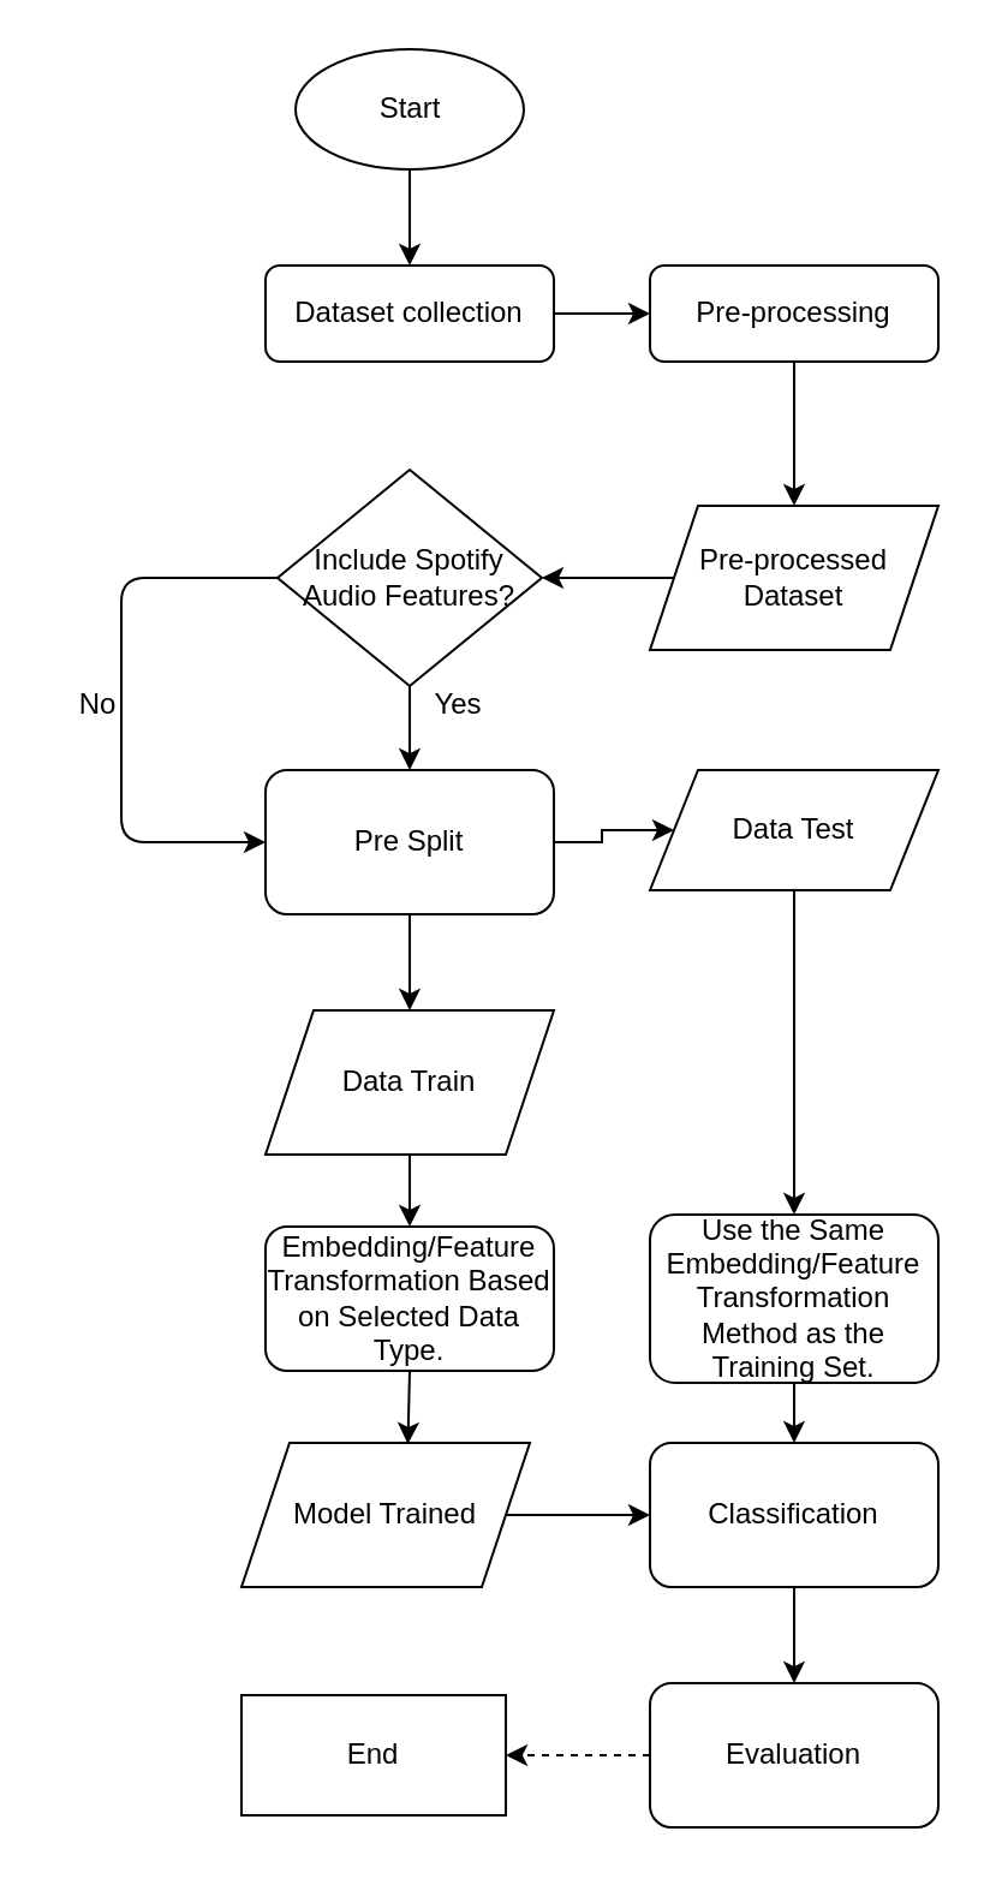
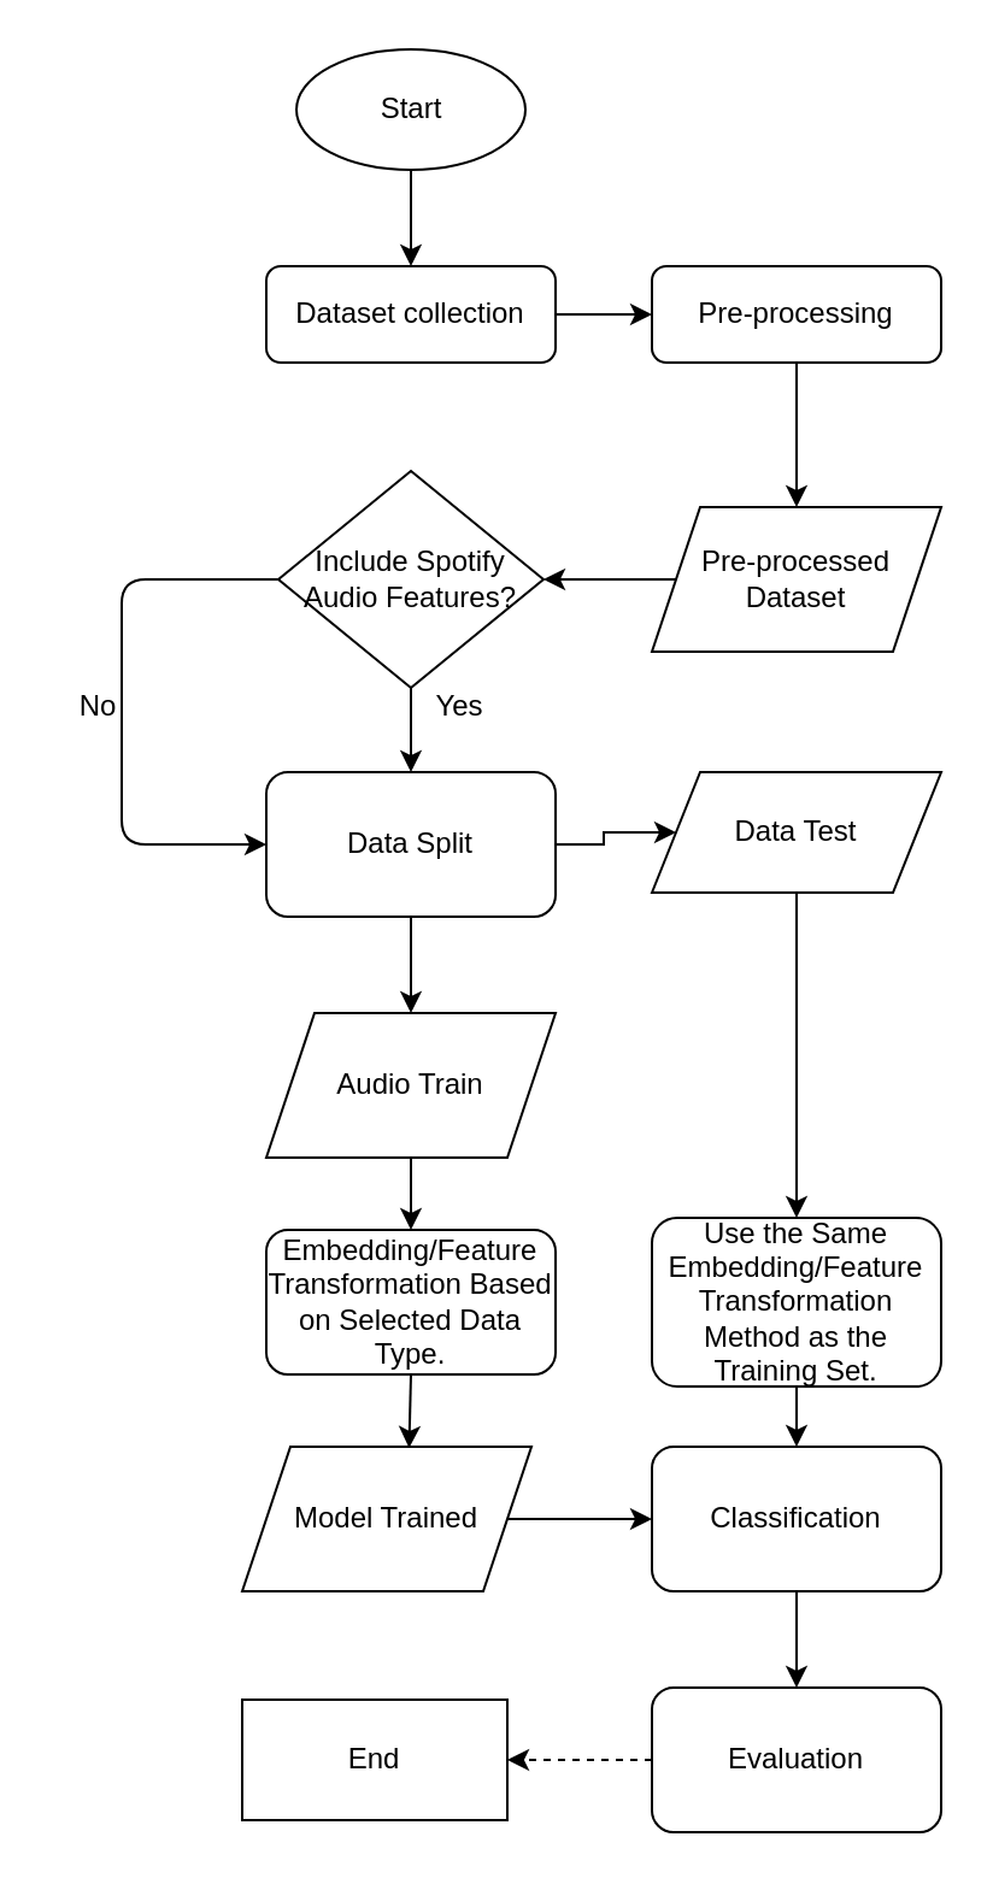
  <mxCell id="0" />
  <mxCell id="1" parent="0" />
  <mxCell id="2" style="edgeStyle=orthogonalEdgeStyle;rounded=0;orthogonalLoop=1;jettySize=auto;html=1;exitX=1;exitY=0.5;exitDx=0;exitDy=0;" edge="1" parent="1" source="3" target="7"><mxGeometry relative="1" as="geometry" /></mxCell>
  <mxCell id="3" value="Dataset collection" style="rounded=1;whiteSpace=wrap;html=1;fontSize=12;glass=0;strokeWidth=1;shadow=0;" parent="1" vertex="1"><mxGeometry x="110" y="110" width="120" height="40" as="geometry" /></mxCell>
  <mxCell id="4" style="edgeStyle=orthogonalEdgeStyle;rounded=0;orthogonalLoop=1;jettySize=auto;html=1;exitX=0.5;exitY=1;exitDx=0;exitDy=0;" edge="1" parent="1" source="5" target="3"><mxGeometry relative="1" as="geometry" /></mxCell>
  <mxCell id="5" value="Start" style="ellipse;whiteSpace=wrap;html=1;" vertex="1" parent="1"><mxGeometry x="122.5" y="20" width="95" height="50" as="geometry" /></mxCell>
  <mxCell id="6" value="" style="edgeStyle=orthogonalEdgeStyle;rounded=0;orthogonalLoop=1;jettySize=auto;html=1;entryX=0.5;entryY=0;entryDx=0;entryDy=0;" edge="1" parent="1" source="7" target="9"><mxGeometry relative="1" as="geometry"><mxPoint x="330" y="190" as="targetPoint" /><Array as="points" /></mxGeometry></mxCell>
  <mxCell id="7" value="Pre-processing" style="rounded=1;whiteSpace=wrap;html=1;fontSize=12;glass=0;strokeWidth=1;shadow=0;" vertex="1" parent="1"><mxGeometry x="270" y="110" width="120" height="40" as="geometry" /></mxCell>
  <mxCell id="8" style="edgeStyle=orthogonalEdgeStyle;rounded=0;orthogonalLoop=1;jettySize=auto;html=1;exitX=0;exitY=0.5;exitDx=0;exitDy=0;" edge="1" parent="1" source="9" target="24"><mxGeometry relative="1" as="geometry"><mxPoint x="220" y="240" as="targetPoint" /><Array as="points" /></mxGeometry></mxCell>
  <mxCell id="9" value="Pre-processed&lt;div&gt;Dataset&lt;/div&gt;" style="shape=parallelogram;perimeter=parallelogramPerimeter;whiteSpace=wrap;html=1;fixedSize=1;" vertex="1" parent="1"><mxGeometry x="270" y="210" width="120" height="60" as="geometry" /></mxCell>
  <mxCell id="10" value="" style="edgeStyle=orthogonalEdgeStyle;rounded=0;orthogonalLoop=1;jettySize=auto;html=1;" edge="1" parent="1" source="11" target="14"><mxGeometry relative="1" as="geometry" /></mxCell>
- <mxCell id="11" value="Data Train" style="shape=parallelogram;perimeter=parallelogramPerimeter;whiteSpace=wrap;html=1;fixedSize=1;" vertex="1" parent="1"><mxGeometry x="110" y="420" width="120" height="60" as="geometry" /></mxCell>
+ <mxCell id="11" value="Audio Train" style="shape=parallelogram;perimeter=parallelogramPerimeter;whiteSpace=wrap;html=1;fixedSize=1;" vertex="1" parent="1"><mxGeometry x="110" y="420" width="120" height="60" as="geometry" /></mxCell>
  <mxCell id="12" style="edgeStyle=orthogonalEdgeStyle;rounded=0;orthogonalLoop=1;jettySize=auto;html=1;exitX=0.5;exitY=1;exitDx=0;exitDy=0;entryX=0.5;entryY=0;entryDx=0;entryDy=0;" edge="1" parent="1" source="13" target="32"><mxGeometry relative="1" as="geometry"><mxPoint x="330" y="430" as="targetPoint" /></mxGeometry></mxCell>
  <mxCell id="13" value="Data Test" style="shape=parallelogram;perimeter=parallelogramPerimeter;whiteSpace=wrap;html=1;fixedSize=1;" vertex="1" parent="1"><mxGeometry x="270" y="320" width="120" height="50" as="geometry" /></mxCell>
  <mxCell id="14" value="Embedding/Feature Transformation Based on Selected Data Type." style="rounded=1;whiteSpace=wrap;html=1;" vertex="1" parent="1"><mxGeometry x="110" y="510" width="120" height="60" as="geometry" /></mxCell>
  <mxCell id="15" style="edgeStyle=orthogonalEdgeStyle;rounded=0;orthogonalLoop=1;jettySize=auto;html=1;exitX=1;exitY=0.5;exitDx=0;exitDy=0;entryX=0;entryY=0.5;entryDx=0;entryDy=0;" edge="1" parent="1" source="16" target="18"><mxGeometry relative="1" as="geometry"><mxPoint x="230" y="460" as="sourcePoint" /><mxPoint x="270" y="460" as="targetPoint" /></mxGeometry></mxCell>
  <mxCell id="16" value="Model Trained" style="shape=parallelogram;perimeter=parallelogramPerimeter;whiteSpace=wrap;html=1;fixedSize=1;" vertex="1" parent="1"><mxGeometry x="100" y="600" width="120" height="60" as="geometry" /></mxCell>
  <mxCell id="17" style="edgeStyle=orthogonalEdgeStyle;rounded=0;orthogonalLoop=1;jettySize=auto;html=1;" edge="1" parent="1" source="18" target="20"><mxGeometry relative="1" as="geometry" /></mxCell>
  <mxCell id="18" value="Classification" style="rounded=1;whiteSpace=wrap;html=1;" vertex="1" parent="1"><mxGeometry x="270" y="600" width="120" height="60" as="geometry" /></mxCell>
  <mxCell id="19" style="edgeStyle=orthogonalEdgeStyle;rounded=0;orthogonalLoop=1;jettySize=auto;html=1;exitX=0;exitY=0.5;exitDx=0;exitDy=0;entryX=1;entryY=0.5;entryDx=0;entryDy=0;dashed=1;" edge="1" parent="1" source="20" target="21"><mxGeometry relative="1" as="geometry" /></mxCell>
  <mxCell id="20" value="Evaluation" style="rounded=1;whiteSpace=wrap;html=1;" vertex="1" parent="1"><mxGeometry x="270" y="700" width="120" height="60" as="geometry" /></mxCell>
  <mxCell id="21" value="End" style="whiteSpace=wrap;html=1;rounded=0;" vertex="1" parent="1"><mxGeometry x="100" y="705" width="110" height="50" as="geometry" /></mxCell>
  <mxCell id="22" style="edgeStyle=orthogonalEdgeStyle;rounded=0;orthogonalLoop=1;jettySize=auto;html=1;exitX=0.5;exitY=1;exitDx=0;exitDy=0;" edge="1" parent="1" source="24"><mxGeometry relative="1" as="geometry"><mxPoint x="170" y="320" as="targetPoint" /></mxGeometry></mxCell>
  <mxCell id="23" style="edgeStyle=orthogonalEdgeStyle;rounded=1;orthogonalLoop=1;jettySize=auto;html=1;exitX=0;exitY=0.5;exitDx=0;exitDy=0;elbow=vertical;curved=0;entryX=0;entryY=0.5;entryDx=0;entryDy=0;" edge="1" parent="1" source="24" target="29"><mxGeometry relative="1" as="geometry"><mxPoint x="30" y="240" as="targetPoint" /><Array as="points"><mxPoint x="50" y="240" /><mxPoint x="50" y="350" /></Array></mxGeometry></mxCell>
  <mxCell id="24" value="Include Spotify Audio Features?" style="rhombus;whiteSpace=wrap;html=1;" vertex="1" parent="1"><mxGeometry x="115" y="195" width="110" height="90" as="geometry" /></mxCell>
  <mxCell id="25" value="Yes" style="text;html=1;align=center;verticalAlign=middle;resizable=0;points=[];autosize=1;strokeColor=none;fillColor=none;" vertex="1" parent="1"><mxGeometry x="170" y="278" width="40" height="30" as="geometry" /></mxCell>
  <mxCell id="26" value="No" style="text;html=1;align=center;verticalAlign=middle;resizable=0;points=[];autosize=1;strokeColor=none;fillColor=none;" vertex="1" parent="1"><mxGeometry x="20" y="278" width="40" height="30" as="geometry" /></mxCell>
  <mxCell id="27" style="edgeStyle=orthogonalEdgeStyle;rounded=0;orthogonalLoop=1;jettySize=auto;html=1;exitX=1;exitY=0.5;exitDx=0;exitDy=0;entryX=0;entryY=0.5;entryDx=0;entryDy=0;" edge="1" parent="1" source="29" target="13"><mxGeometry relative="1" as="geometry" /></mxCell>
  <mxCell id="28" style="edgeStyle=orthogonalEdgeStyle;rounded=0;orthogonalLoop=1;jettySize=auto;html=1;exitX=0.5;exitY=1;exitDx=0;exitDy=0;entryX=0.5;entryY=0;entryDx=0;entryDy=0;" edge="1" parent="1" source="29" target="11"><mxGeometry relative="1" as="geometry" /></mxCell>
- <mxCell id="29" value="Pre Split" style="rounded=1;whiteSpace=wrap;html=1;" vertex="1" parent="1"><mxGeometry x="110" y="320" width="120" height="60" as="geometry" /></mxCell>
+ <mxCell id="29" value="Data Split" style="rounded=1;whiteSpace=wrap;html=1;" vertex="1" parent="1"><mxGeometry x="110" y="320" width="120" height="60" as="geometry" /></mxCell>
  <mxCell id="30" style="edgeStyle=orthogonalEdgeStyle;rounded=0;orthogonalLoop=1;jettySize=auto;html=1;exitX=0.5;exitY=1;exitDx=0;exitDy=0;entryX=0.577;entryY=0.008;entryDx=0;entryDy=0;entryPerimeter=0;" edge="1" parent="1" source="14" target="16"><mxGeometry relative="1" as="geometry" /></mxCell>
  <mxCell id="31" style="edgeStyle=orthogonalEdgeStyle;rounded=0;orthogonalLoop=1;jettySize=auto;html=1;exitX=0.5;exitY=1;exitDx=0;exitDy=0;entryX=0.5;entryY=0;entryDx=0;entryDy=0;" edge="1" parent="1" source="32" target="18"><mxGeometry relative="1" as="geometry" /></mxCell>
  <mxCell id="32" value="Use the Same Embedding/Feature Transformation Method as the Training Set." style="rounded=1;whiteSpace=wrap;html=1;" vertex="1" parent="1"><mxGeometry x="270" y="505" width="120" height="70" as="geometry" /></mxCell>
